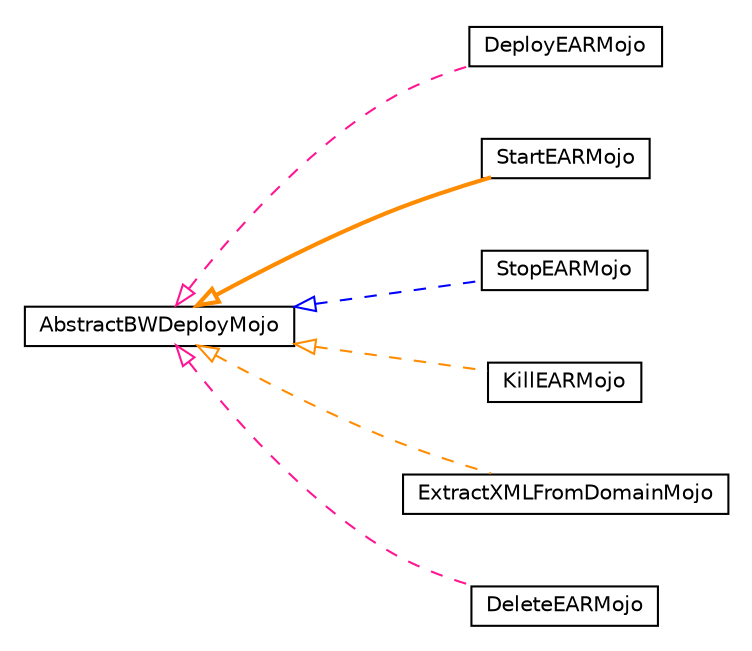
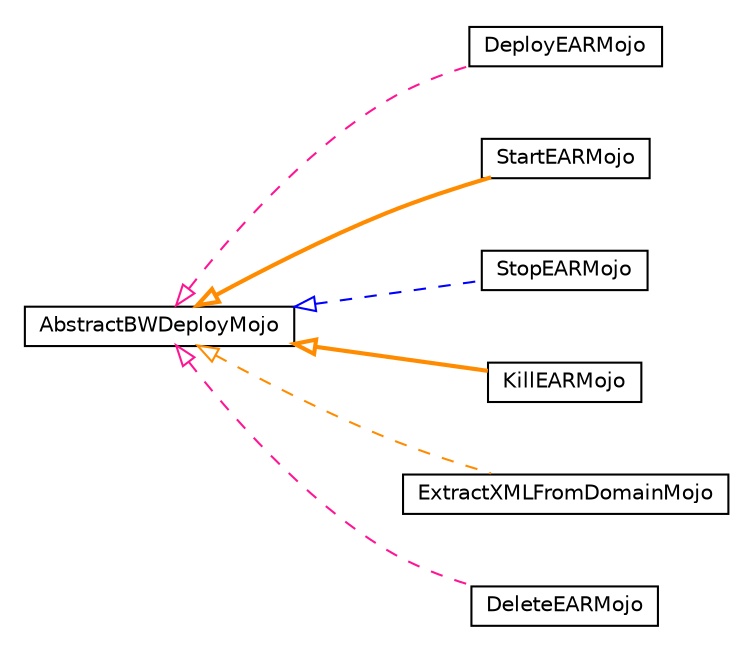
  digraph {
    nodesep=0.25
    rankdir=LR
    ranksep=0.5
    node [fontcolor=black fontname=Helvetica fontsize=10.0 shape=plaintext]
    edge [arrowtail=empty color=darkorange dir=back fontname=Helvetica fontsize=10 headport=p labelfontname=Helvetica labelfontsize=10 style=dashed tailport=p]
    n1 [label=<<table title="fr.fastconnect.factory.tibco.bw.maven.deployment.DeployEARMojo" border="0" cellborder="1" cellspacing="0" cellpadding="2" port="p" href="./DeployEARMojo.html"> 		<tr><td><table border="0" cellspacing="0" cellpadding="1"> <tr><td align="center" balign="center"> DeployEARMojo </td></tr> 		</table></td></tr> 		</table>>]
    n2 [label=<<table title="fr.fastconnect.factory.tibco.bw.maven.deployment.StartEARMojo" border="0" cellborder="1" cellspacing="0" cellpadding="2" port="p" href="./StartEARMojo.html"> 		<tr><td><table border="0" cellspacing="0" cellpadding="1"> <tr><td align="center" balign="center"> StartEARMojo </td></tr> 		</table></td></tr> 		</table>>]
    n3 [label=<<table title="fr.fastconnect.factory.tibco.bw.maven.deployment.StopEARMojo" border="0" cellborder="1" cellspacing="0" cellpadding="2" port="p" href="./StopEARMojo.html"> 		<tr><td><table border="0" cellspacing="0" cellpadding="1"> <tr><td align="center" balign="center"> StopEARMojo </td></tr> 		</table></td></tr> 		</table>>]
    n4 [label=<<table title="fr.fastconnect.factory.tibco.bw.maven.deployment.KillEARMojo" border="0" cellborder="1" cellspacing="0" cellpadding="2" port="p" href="./KillEARMojo.html"> 		<tr><td><table border="0" cellspacing="0" cellpadding="1"> <tr><td align="center" balign="center"> KillEARMojo </td></tr> 		</table></td></tr> 		</table>>]
    n5 [label=<<table title="fr.fastconnect.factory.tibco.bw.maven.deployment.ExtractXMLFromDomainMojo" border="0" cellborder="1" cellspacing="0" cellpadding="2" port="p" href="./ExtractXMLFromDomainMojo.html"> 		<tr><td><table border="0" cellspacing="0" cellpadding="1"> <tr><td align="center" balign="center"> ExtractXMLFromDomainMojo </td></tr> 		</table></td></tr> 		</table>>]
    n6 [label=<<table title="fr.fastconnect.factory.tibco.bw.maven.deployment.DeleteEARMojo" border="0" cellborder="1" cellspacing="0" cellpadding="2" port="p" href="./DeleteEARMojo.html"> 		<tr><td><table border="0" cellspacing="0" cellpadding="1"> <tr><td align="center" balign="center"> DeleteEARMojo </td></tr> 		</table></td></tr> 		</table>>]
    n7 [label=<<table title="fr.fastconnect.factory.tibco.bw.maven.deployment.AbstractBWDeployMojo" border="0" cellborder="1" cellspacing="0" cellpadding="2" port="p" href="./AbstractBWDeployMojo.html"> 		<tr><td><table border="0" cellspacing="0" cellpadding="1"> <tr><td align="center" balign="center"> AbstractBWDeployMojo </td></tr> 		</table></td></tr> 		</table>>]
    n7 -> n1 [color=deeppink]
    n7 -> n2 [style=bold]
    n7 -> n3 [color=blue]
-   n7 -> n4
+   n7 -> n4 [style=bold]
    n7 -> n5
    n7 -> n6 [color=deeppink]
  }
